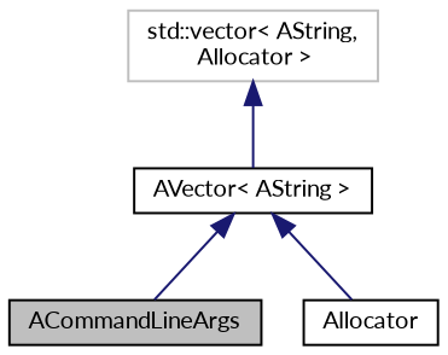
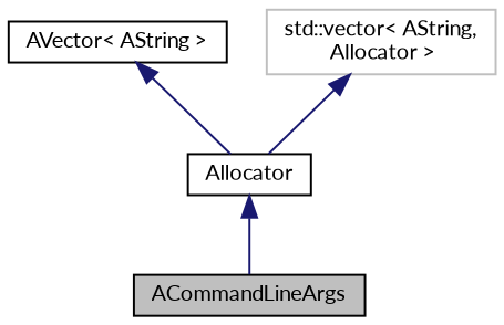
  digraph {
    fontname=Lato
    node [color=black fillcolor=white fontname=Lato fontsize=10 shape=record style=filled]
    edge [color=midnightblue dir=back fontname=Lato fontsize=10 labelfontname=Helvetica labelfontsize=10 style=solid]
    n1 [fillcolor=grey75 fontcolor=black height=0.2 label=ACommandLineArgs width=0.4]
    n2 [height=0.2 label=Allocator width=0.4]
    n3 [height=0.2 label="AVector\< AString \>" width=0.4]
    n4 [color=grey75 height=0.2 label="std::vector\< AString,\l Allocator \>" width=0.4]
-   n3 -> n1
+   n2 -> n1
    n3 -> n2
-   n4 -> n3
+   n4 -> n2
  }
